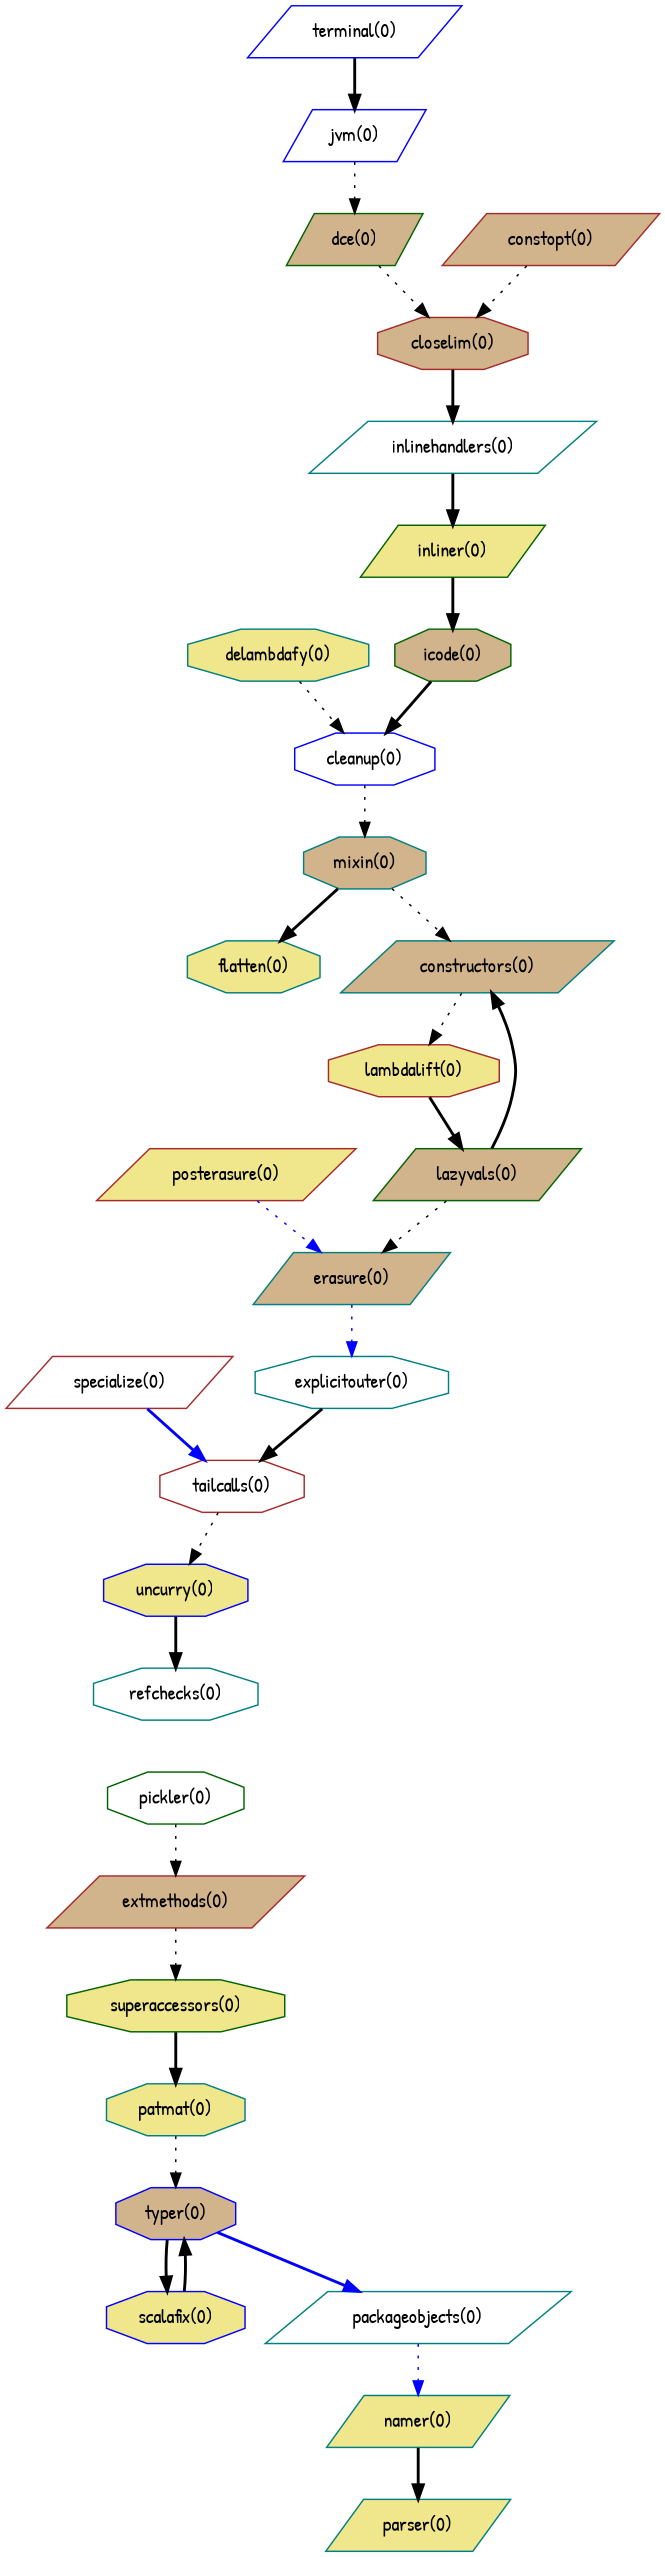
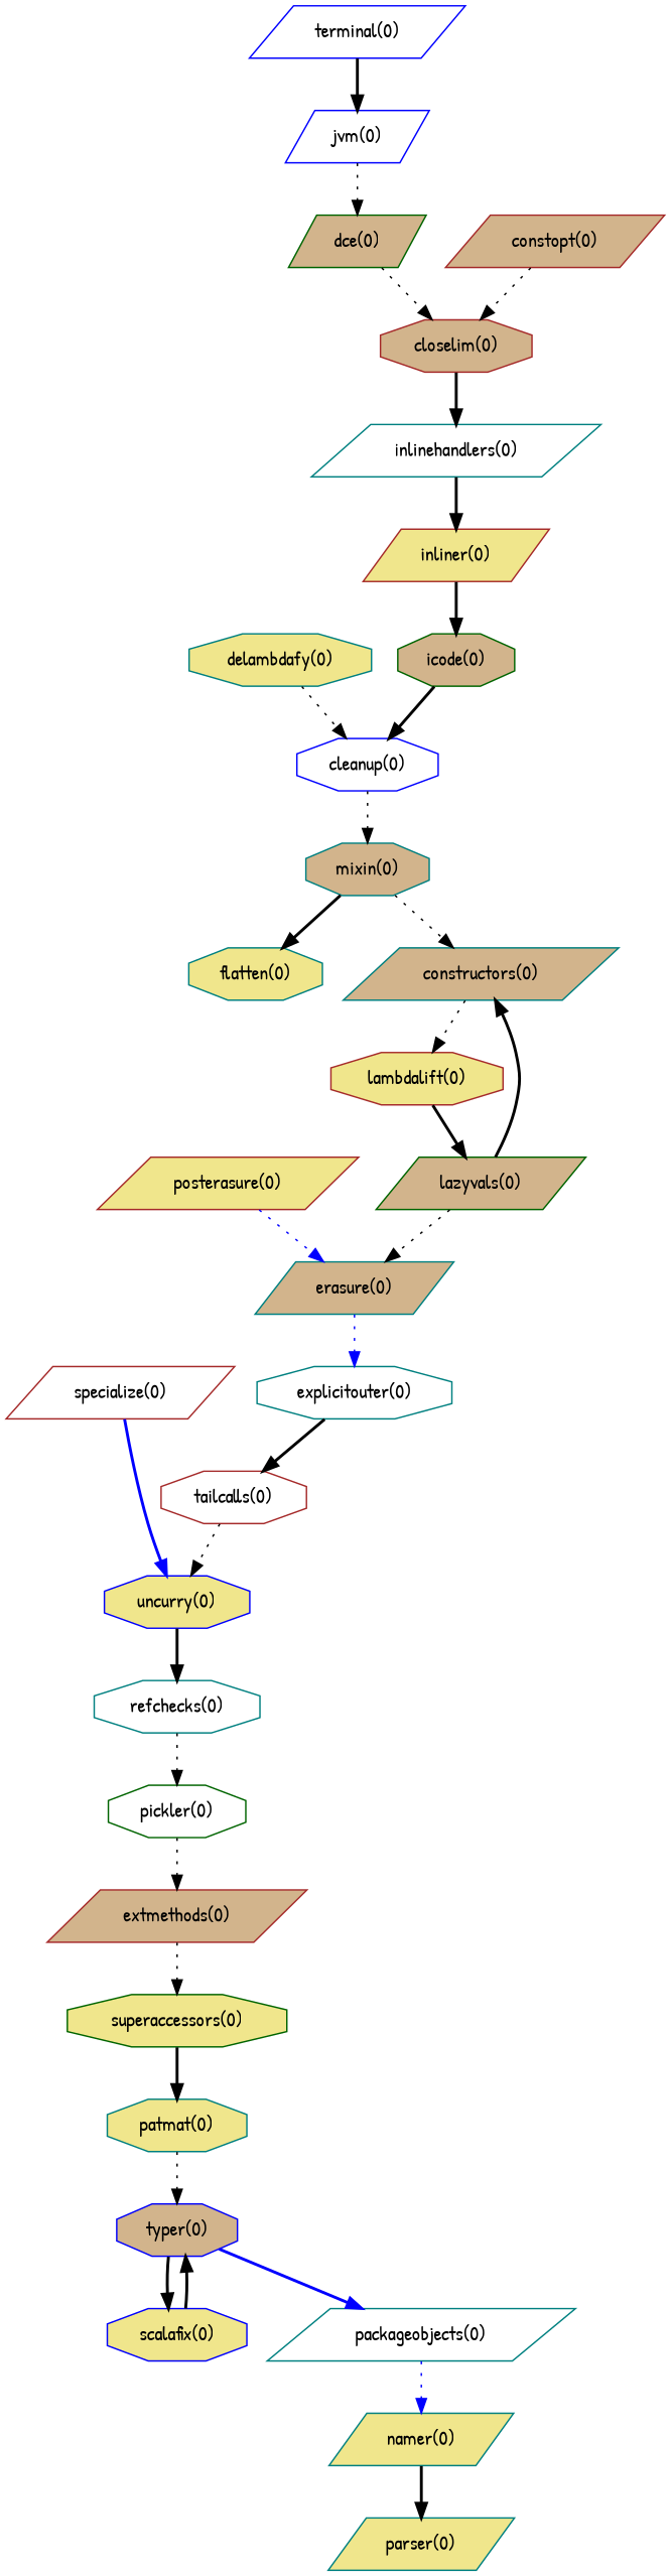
  digraph {
    fontname="Patrick Hand"
    node [color=teal fillcolor=khaki fontname="Patrick Hand" shape=octagon style=filled]
    edge [color="#000000" fontname="Patrick Hand" style=bold]
-   "inliner(0)" [color=darkgreen shape=parallelogram]
+   "inliner(0)" [color=brown shape=parallelogram]
    "icode(0)" [color=darkgreen fillcolor=tan]
    "cleanup(0)" [color=blue fillcolor=white]
    "mixin(0)" [fillcolor=tan]
    "scalafix(0)" [color=blue]
    "typer(0)" [color=blue fillcolor=tan]
    "packageobjects(0)" [fillcolor=white shape=parallelogram]
    "namer(0)" [shape=parallelogram]
    "extmethods(0)" [color=brown fillcolor=tan shape=parallelogram]
    "superaccessors(0)" [color=darkgreen]
    "patmat(0)"
    "pickler(0)" [color=darkgreen fillcolor=white]
    "refchecks(0)" [fillcolor=white]
    "uncurry(0)" [color=blue]
    "parser(0)" [shape=parallelogram]
    "jvm(0)" [color=blue fillcolor=white shape=parallelogram]
    "dce(0)" [color=darkgreen fillcolor=tan shape=parallelogram]
    "closelim(0)" [color=brown fillcolor=tan]
    "inlinehandlers(0)" [fillcolor=white shape=parallelogram]
    "flatten(0)"
    "constructors(0)" [fillcolor=tan shape=parallelogram]
    "lambdalift(0)" [color=brown]
    "lazyvals(0)" [color=darkgreen fillcolor=tan shape=parallelogram]
    "constopt(0)" [color=brown fillcolor=tan shape=parallelogram]
    "terminal(0)" [color=blue fillcolor=white shape=parallelogram]
    "erasure(0)" [fillcolor=tan shape=parallelogram]
    "explicitouter(0)" [fillcolor=white]
    "tailcalls(0)" [color=brown fillcolor=white]
    "delambdafy(0)"
    "posterasure(0)" [color=brown shape=parallelogram]
    "specialize(0)" [color=brown fillcolor=white shape=parallelogram]
    "inliner(0)" -> "icode(0)"
    "icode(0)" -> "cleanup(0)"
    "cleanup(0)" -> "mixin(0)" [style=dotted]
    "mixin(0)" -> "flatten(0)"
    "mixin(0)" -> "constructors(0)" [style=dotted]
    "scalafix(0)" -> "typer(0)"
    "typer(0)" -> "scalafix(0)"
    "typer(0)" -> "packageobjects(0)" [color="#0000ff"]
    "packageobjects(0)" -> "namer(0)" [color="#0000ff" style=dotted]
    "namer(0)" -> "parser(0)"
    "extmethods(0)" -> "superaccessors(0)" [style=dotted]
    "superaccessors(0)" -> "patmat(0)"
    "patmat(0)" -> "typer(0)" [style=dotted]
    "pickler(0)" -> "extmethods(0)" [style=dotted]
+   "refchecks(0)" -> "pickler(0)" [style=dotted]
    "uncurry(0)" -> "refchecks(0)"
    "jvm(0)" -> "dce(0)" [style=dotted]
    "dce(0)" -> "closelim(0)" [style=dotted]
    "closelim(0)" -> "inlinehandlers(0)"
    "inlinehandlers(0)" -> "inliner(0)"
    "constructors(0)" -> "lambdalift(0)" [style=dotted]
    "lambdalift(0)" -> "lazyvals(0)"
    "lazyvals(0)" -> "constructors(0)"
    "lazyvals(0)" -> "erasure(0)" [style=dotted]
    "constopt(0)" -> "closelim(0)" [style=dotted]
    "terminal(0)" -> "jvm(0)"
    "erasure(0)" -> "explicitouter(0)" [color="#0000ff" style=dotted]
    "explicitouter(0)" -> "tailcalls(0)"
    "tailcalls(0)" -> "uncurry(0)" [style=dotted]
    "delambdafy(0)" -> "cleanup(0)" [style=dotted]
    "posterasure(0)" -> "erasure(0)" [color="#0000ff" style=dotted]
-   "specialize(0)" -> "tailcalls(0)" [color="#0000ff"]
+   "specialize(0)" -> "uncurry(0)" [color="#0000ff"]
  }
